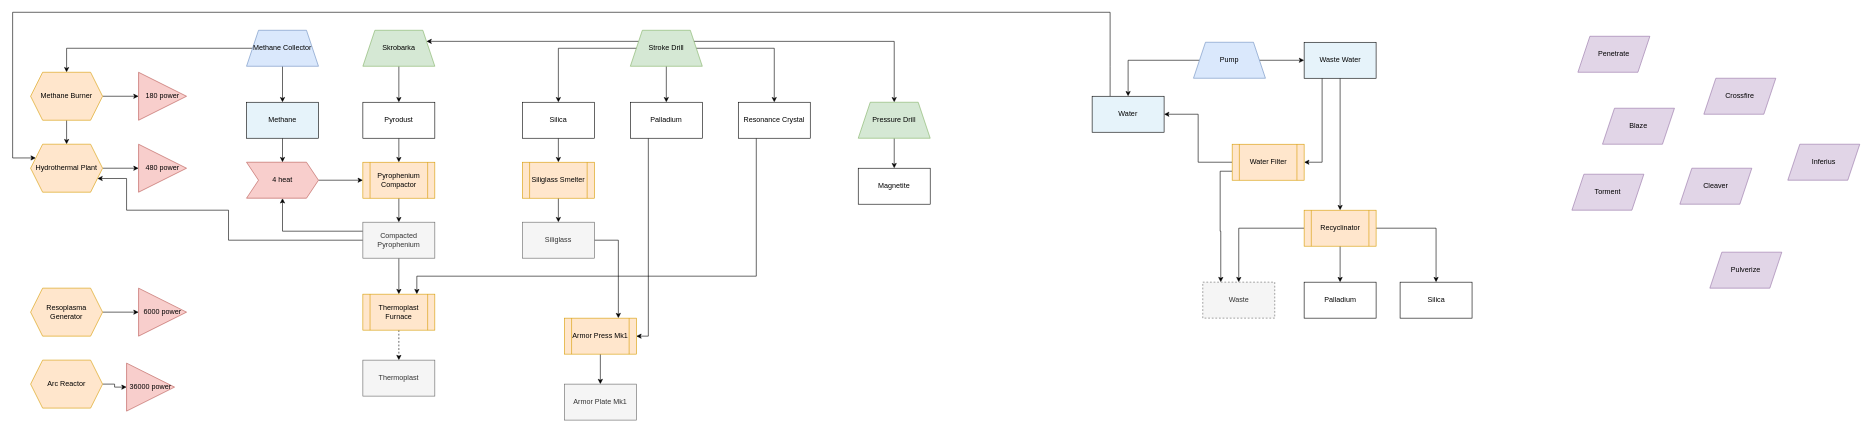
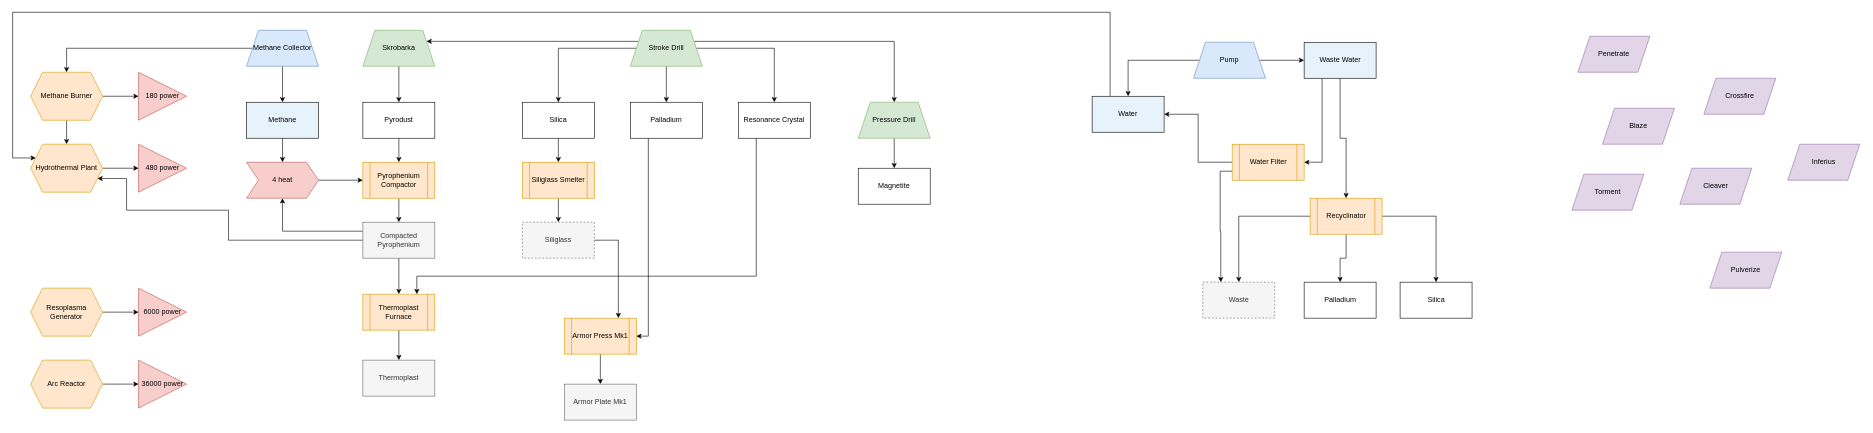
  <mxCell id="0" />
  <mxCell id="1" parent="0" />
  <mxCell id="2" value="" style="edgeStyle=orthogonalEdgeStyle;rounded=0;orthogonalLoop=1;jettySize=auto;html=1;" parent="1" source="3" target="9" edge="1"><mxGeometry relative="1" as="geometry" /></mxCell>
  <mxCell id="3" value="Pyrodust" style="rounded=0;whiteSpace=wrap;html=1;" parent="1" vertex="1"><mxGeometry x="604" y="170" width="120" height="60" as="geometry" /></mxCell>
  <mxCell id="4" style="edgeStyle=orthogonalEdgeStyle;rounded=0;orthogonalLoop=1;jettySize=auto;html=1;exitX=0;exitY=0.25;exitDx=0;exitDy=0;entryX=0.5;entryY=1;entryDx=0;entryDy=0;" parent="1" source="7" target="13" edge="1"><mxGeometry relative="1" as="geometry" /></mxCell>
  <mxCell id="5" value="" style="edgeStyle=orthogonalEdgeStyle;rounded=0;orthogonalLoop=1;jettySize=auto;html=1;" parent="1" source="7" target="73" edge="1"><mxGeometry relative="1" as="geometry" /></mxCell>
  <mxCell id="6" style="edgeStyle=orthogonalEdgeStyle;rounded=0;orthogonalLoop=1;jettySize=auto;html=1;exitX=0;exitY=0.5;exitDx=0;exitDy=0;entryX=1;entryY=0.75;entryDx=0;entryDy=0;" edge="1" parent="1" source="7" target="61"><mxGeometry relative="1" as="geometry"><Array as="points"><mxPoint x="380" y="400" /><mxPoint x="380" y="350" /><mxPoint x="210" y="350" /><mxPoint x="210" y="297" /></Array></mxGeometry></mxCell>
  <mxCell id="7" value="Compacted Pyrophenium" style="rounded=0;whiteSpace=wrap;html=1;fillColor=#f5f5f5;fontColor=#333333;strokeColor=#666666;" parent="1" vertex="1"><mxGeometry x="604" y="370" width="120" height="60" as="geometry" /></mxCell>
  <mxCell id="8" value="" style="edgeStyle=orthogonalEdgeStyle;rounded=0;orthogonalLoop=1;jettySize=auto;html=1;" parent="1" source="9" target="7" edge="1"><mxGeometry relative="1" as="geometry" /></mxCell>
  <mxCell id="9" value="Pyrophenium Compactor" style="shape=process;whiteSpace=wrap;html=1;backgroundOutline=1;fillColor=#ffe6cc;strokeColor=#d79b00;" parent="1" vertex="1"><mxGeometry x="604" y="270" width="120" height="60" as="geometry" /></mxCell>
  <mxCell id="10" value="" style="edgeStyle=orthogonalEdgeStyle;rounded=0;orthogonalLoop=1;jettySize=auto;html=1;" parent="1" source="11" target="3" edge="1"><mxGeometry relative="1" as="geometry" /></mxCell>
  <mxCell id="11" value="Skrobarka" style="shape=trapezoid;perimeter=trapezoidPerimeter;whiteSpace=wrap;html=1;fixedSize=1;fillColor=#d5e8d4;strokeColor=#82b366;" parent="1" vertex="1"><mxGeometry x="604" y="50" width="120" height="60" as="geometry" /></mxCell>
  <mxCell id="12" value="" style="edgeStyle=orthogonalEdgeStyle;rounded=0;orthogonalLoop=1;jettySize=auto;html=1;" parent="1" source="13" target="9" edge="1"><mxGeometry relative="1" as="geometry" /></mxCell>
  <mxCell id="13" value="4 heat" style="shape=step;perimeter=stepPerimeter;whiteSpace=wrap;html=1;fixedSize=1;fillColor=#f8cecc;strokeColor=#b85450;" parent="1" vertex="1"><mxGeometry x="410" y="270" width="120" height="60" as="geometry" /></mxCell>
  <mxCell id="14" value="" style="edgeStyle=orthogonalEdgeStyle;rounded=0;orthogonalLoop=1;jettySize=auto;html=1;" parent="1" source="19" target="21" edge="1"><mxGeometry relative="1" as="geometry" /></mxCell>
  <mxCell id="15" style="edgeStyle=orthogonalEdgeStyle;rounded=0;orthogonalLoop=1;jettySize=auto;html=1;exitX=1;exitY=0.5;exitDx=0;exitDy=0;" parent="1" source="19" target="26" edge="1"><mxGeometry relative="1" as="geometry" /></mxCell>
  <mxCell id="16" style="edgeStyle=orthogonalEdgeStyle;rounded=0;orthogonalLoop=1;jettySize=auto;html=1;exitX=1;exitY=0.5;exitDx=0;exitDy=0;" parent="1" source="19" target="51" edge="1"><mxGeometry relative="1" as="geometry" /></mxCell>
  <mxCell id="17" style="edgeStyle=orthogonalEdgeStyle;rounded=0;orthogonalLoop=1;jettySize=auto;html=1;exitX=1;exitY=0.25;exitDx=0;exitDy=0;" parent="1" source="19" target="70" edge="1"><mxGeometry relative="1" as="geometry" /></mxCell>
  <mxCell id="18" style="edgeStyle=orthogonalEdgeStyle;rounded=0;orthogonalLoop=1;jettySize=auto;html=1;exitX=0;exitY=0.25;exitDx=0;exitDy=0;entryX=1;entryY=0.25;entryDx=0;entryDy=0;" parent="1" source="19" target="11" edge="1"><mxGeometry relative="1" as="geometry" /></mxCell>
  <mxCell id="19" value="&lt;div&gt;Stroke Drill&lt;/div&gt;" style="shape=trapezoid;perimeter=trapezoidPerimeter;whiteSpace=wrap;html=1;fixedSize=1;fillColor=#d5e8d4;strokeColor=#82b366;" parent="1" vertex="1"><mxGeometry x="1050" y="50" width="120" height="60" as="geometry" /></mxCell>
  <mxCell id="20" style="edgeStyle=orthogonalEdgeStyle;rounded=0;orthogonalLoop=1;jettySize=auto;html=1;exitX=0.25;exitY=1;exitDx=0;exitDy=0;entryX=1;entryY=0.5;entryDx=0;entryDy=0;" parent="1" source="21" target="48" edge="1"><mxGeometry relative="1" as="geometry" /></mxCell>
  <mxCell id="21" value="Palladium" style="rounded=0;whiteSpace=wrap;html=1;" parent="1" vertex="1"><mxGeometry x="1050" y="170" width="120" height="60" as="geometry" /></mxCell>
  <mxCell id="22" value="" style="edgeStyle=orthogonalEdgeStyle;rounded=0;orthogonalLoop=1;jettySize=auto;html=1;entryX=0.5;entryY=0;entryDx=0;entryDy=0;" parent="1" source="24" target="42" edge="1"><mxGeometry relative="1" as="geometry"><mxPoint x="450" y="220" as="targetPoint" /></mxGeometry></mxCell>
  <mxCell id="23" style="edgeStyle=orthogonalEdgeStyle;rounded=0;orthogonalLoop=1;jettySize=auto;html=1;exitX=0;exitY=0.5;exitDx=0;exitDy=0;entryX=0.5;entryY=0;entryDx=0;entryDy=0;" parent="1" source="24" target="54" edge="1"><mxGeometry relative="1" as="geometry" /></mxCell>
  <mxCell id="24" value="Methane Collector" style="shape=trapezoid;perimeter=trapezoidPerimeter;whiteSpace=wrap;html=1;fixedSize=1;fillColor=#dae8fc;strokeColor=#6c8ebf;" parent="1" vertex="1"><mxGeometry x="410" y="50" width="120" height="60" as="geometry" /></mxCell>
  <mxCell id="25" value="" style="edgeStyle=orthogonalEdgeStyle;rounded=0;orthogonalLoop=1;jettySize=auto;html=1;" parent="1" source="26" target="44" edge="1"><mxGeometry relative="1" as="geometry" /></mxCell>
  <mxCell id="26" value="&lt;div&gt;Silica&lt;/div&gt;" style="rounded=0;whiteSpace=wrap;html=1;" parent="1" vertex="1"><mxGeometry x="870" y="170" width="120" height="60" as="geometry" /></mxCell>
  <mxCell id="27" value="" style="edgeStyle=orthogonalEdgeStyle;rounded=0;orthogonalLoop=1;jettySize=auto;html=1;" parent="1" source="29" target="31" edge="1"><mxGeometry relative="1" as="geometry" /></mxCell>
  <mxCell id="28" value="" style="edgeStyle=orthogonalEdgeStyle;rounded=0;orthogonalLoop=1;jettySize=auto;html=1;" parent="1" source="29" target="34" edge="1"><mxGeometry relative="1" as="geometry" /></mxCell>
  <mxCell id="29" value="Pump" style="shape=trapezoid;perimeter=trapezoidPerimeter;whiteSpace=wrap;html=1;fixedSize=1;fillColor=#dae8fc;strokeColor=#6c8ebf;" parent="1" vertex="1"><mxGeometry x="1989" y="70" width="120" height="60" as="geometry" /></mxCell>
  <mxCell id="30" style="edgeStyle=orthogonalEdgeStyle;rounded=0;orthogonalLoop=1;jettySize=auto;html=1;exitX=0.25;exitY=0;exitDx=0;exitDy=0;entryX=0;entryY=0.25;entryDx=0;entryDy=0;" parent="1" source="31" target="61" edge="1"><mxGeometry relative="1" as="geometry"><Array as="points"><mxPoint x="1850" y="110" /><mxPoint x="1850" y="20" /><mxPoint x="20" y="20" /><mxPoint x="20" y="263" /></Array></mxGeometry></mxCell>
  <mxCell id="31" value="Water" style="whiteSpace=wrap;html=1;fillColor=#E6F3FA;" parent="1" vertex="1"><mxGeometry x="1820" y="160" width="120" height="60" as="geometry" /></mxCell>
  <mxCell id="32" value="" style="edgeStyle=orthogonalEdgeStyle;rounded=0;orthogonalLoop=1;jettySize=auto;html=1;" parent="1" source="34" target="38" edge="1"><mxGeometry relative="1" as="geometry" /></mxCell>
  <mxCell id="33" style="edgeStyle=orthogonalEdgeStyle;rounded=0;orthogonalLoop=1;jettySize=auto;html=1;exitX=0.25;exitY=1;exitDx=0;exitDy=0;entryX=1;entryY=0.5;entryDx=0;entryDy=0;" parent="1" source="34" target="59" edge="1"><mxGeometry relative="1" as="geometry" /></mxCell>
  <mxCell id="34" value="Waste Water" style="whiteSpace=wrap;html=1;fillColor=#E6F3FA;" parent="1" vertex="1"><mxGeometry x="2173.5" y="70" width="120" height="60" as="geometry" /></mxCell>
  <mxCell id="35" style="edgeStyle=orthogonalEdgeStyle;rounded=0;orthogonalLoop=1;jettySize=auto;html=1;" parent="1" source="38" target="39" edge="1"><mxGeometry relative="1" as="geometry" /></mxCell>
  <mxCell id="36" value="" style="edgeStyle=orthogonalEdgeStyle;rounded=0;orthogonalLoop=1;jettySize=auto;html=1;" parent="1" source="38" target="40" edge="1"><mxGeometry relative="1" as="geometry" /></mxCell>
  <mxCell id="37" style="edgeStyle=orthogonalEdgeStyle;rounded=0;orthogonalLoop=1;jettySize=auto;html=1;exitX=0;exitY=0.5;exitDx=0;exitDy=0;" parent="1" source="38" target="56" edge="1"><mxGeometry relative="1" as="geometry" /></mxCell>
- <mxCell id="38" value="Recyclinator" style="shape=process;whiteSpace=wrap;html=1;backgroundOutline=1;fillColor=#ffe6cc;strokeColor=#d79b00;" parent="1" vertex="1"><mxGeometry x="2173.5" y="350" width="120" height="60" as="geometry" /></mxCell>
+ <mxCell id="38" value="Recyclinator" style="shape=process;whiteSpace=wrap;html=1;backgroundOutline=1;fillColor=#ffe6cc;strokeColor=#d79b00;" parent="1" vertex="1"><mxGeometry x="2183.5" y="330" width="120" height="60" as="geometry" /></mxCell>
  <mxCell id="39" value="Silica" style="rounded=0;whiteSpace=wrap;html=1;" parent="1" vertex="1"><mxGeometry x="2333.5" y="470" width="120" height="60" as="geometry" /></mxCell>
  <mxCell id="40" value="Palladium" style="rounded=0;whiteSpace=wrap;html=1;" parent="1" vertex="1"><mxGeometry x="2173.5" y="470" width="120" height="60" as="geometry" /></mxCell>
  <mxCell id="41" style="edgeStyle=orthogonalEdgeStyle;rounded=0;orthogonalLoop=1;jettySize=auto;html=1;" parent="1" source="42" target="13" edge="1"><mxGeometry relative="1" as="geometry" /></mxCell>
  <mxCell id="42" value="Methane" style="whiteSpace=wrap;html=1;fillColor=#E6F3FA;" parent="1" vertex="1"><mxGeometry x="410" y="170" width="120" height="60" as="geometry" /></mxCell>
  <mxCell id="43" value="" style="edgeStyle=orthogonalEdgeStyle;rounded=0;orthogonalLoop=1;jettySize=auto;html=1;" parent="1" source="44" target="46" edge="1"><mxGeometry relative="1" as="geometry" /></mxCell>
  <mxCell id="44" value="Siliglass Smelter" style="shape=process;whiteSpace=wrap;html=1;backgroundOutline=1;fillColor=#ffe6cc;strokeColor=#d79b00;" parent="1" vertex="1"><mxGeometry x="870" y="270" width="120" height="60" as="geometry" /></mxCell>
  <mxCell id="45" style="edgeStyle=orthogonalEdgeStyle;rounded=0;orthogonalLoop=1;jettySize=auto;html=1;exitX=1;exitY=0.5;exitDx=0;exitDy=0;entryX=0.75;entryY=0;entryDx=0;entryDy=0;" parent="1" source="46" target="48" edge="1"><mxGeometry relative="1" as="geometry" /></mxCell>
- <mxCell id="46" value="Siliglass" style="rounded=0;whiteSpace=wrap;html=1;fillColor=#f5f5f5;strokeColor=#666666;fontColor=#333333;" parent="1" vertex="1"><mxGeometry x="870" y="370" width="120" height="60" as="geometry" /></mxCell>
+ <mxCell id="46" value="Siliglass" style="rounded=0;whiteSpace=wrap;html=1;fillColor=#f5f5f5;strokeColor=#666666;fontColor=#333333;dashed=1;" parent="1" vertex="1"><mxGeometry x="870" y="370" width="120" height="60" as="geometry" /></mxCell>
  <mxCell id="47" style="edgeStyle=orthogonalEdgeStyle;rounded=0;orthogonalLoop=1;jettySize=auto;html=1;exitX=0.5;exitY=1;exitDx=0;exitDy=0;" parent="1" source="48" target="49" edge="1"><mxGeometry relative="1" as="geometry" /></mxCell>
  <mxCell id="48" value="Armor Press Mk1" style="shape=process;whiteSpace=wrap;html=1;backgroundOutline=1;fillColor=#ffe6cc;strokeColor=#d79b00;" parent="1" vertex="1"><mxGeometry x="940" y="530" width="120" height="60" as="geometry" /></mxCell>
  <mxCell id="49" value="Armor Plate Mk1" style="rounded=0;whiteSpace=wrap;html=1;fillColor=#f5f5f5;fontColor=#333333;strokeColor=#666666;" parent="1" vertex="1"><mxGeometry x="940" y="640" width="120" height="60" as="geometry" /></mxCell>
  <mxCell id="50" style="edgeStyle=orthogonalEdgeStyle;rounded=0;orthogonalLoop=1;jettySize=auto;html=1;exitX=0.25;exitY=1;exitDx=0;exitDy=0;entryX=0.75;entryY=0;entryDx=0;entryDy=0;" parent="1" source="51" target="73" edge="1"><mxGeometry relative="1" as="geometry"><Array as="points"><mxPoint x="1260" y="460" /><mxPoint x="694" y="460" /></Array></mxGeometry></mxCell>
  <mxCell id="51" value="Resonance Crystal" style="rounded=0;whiteSpace=wrap;html=1;" parent="1" vertex="1"><mxGeometry x="1230" y="170" width="120" height="60" as="geometry" /></mxCell>
  <mxCell id="52" value="" style="edgeStyle=orthogonalEdgeStyle;rounded=0;orthogonalLoop=1;jettySize=auto;html=1;" parent="1" source="54" target="55" edge="1"><mxGeometry relative="1" as="geometry" /></mxCell>
  <mxCell id="53" value="" style="edgeStyle=orthogonalEdgeStyle;rounded=0;orthogonalLoop=1;jettySize=auto;html=1;" parent="1" source="54" target="61" edge="1"><mxGeometry relative="1" as="geometry" /></mxCell>
  <mxCell id="54" value="Methane Burner" style="shape=hexagon;perimeter=hexagonPerimeter2;whiteSpace=wrap;html=1;fixedSize=1;fillColor=#ffe6cc;strokeColor=#d79b00;" parent="1" vertex="1"><mxGeometry x="50" y="120" width="120" height="80" as="geometry" /></mxCell>
  <mxCell id="55" value="&lt;div&gt;180 power&lt;/div&gt;" style="triangle;whiteSpace=wrap;html=1;fillColor=#f8cecc;strokeColor=#b85450;" parent="1" vertex="1"><mxGeometry x="230" y="120" width="80" height="80" as="geometry" /></mxCell>
  <mxCell id="56" value="Waste" style="rounded=0;whiteSpace=wrap;html=1;fillColor=#f5f5f5;fontColor=#333333;strokeColor=#666666;dashed=1;" parent="1" vertex="1"><mxGeometry x="2004.5" y="470" width="120" height="60" as="geometry" /></mxCell>
  <mxCell id="57" style="edgeStyle=orthogonalEdgeStyle;rounded=0;orthogonalLoop=1;jettySize=auto;html=1;exitX=0;exitY=0.5;exitDx=0;exitDy=0;entryX=1;entryY=0.5;entryDx=0;entryDy=0;" parent="1" source="59" target="31" edge="1"><mxGeometry relative="1" as="geometry" /></mxCell>
  <mxCell id="58" style="edgeStyle=orthogonalEdgeStyle;rounded=0;orthogonalLoop=1;jettySize=auto;html=1;exitX=0;exitY=0.75;exitDx=0;exitDy=0;entryX=0.25;entryY=0;entryDx=0;entryDy=0;" parent="1" source="59" target="56" edge="1"><mxGeometry relative="1" as="geometry" /></mxCell>
  <mxCell id="59" value="Water Filter" style="shape=process;whiteSpace=wrap;html=1;backgroundOutline=1;fillColor=#ffe6cc;strokeColor=#d79b00;" parent="1" vertex="1"><mxGeometry x="2053.5" y="240" width="120" height="60" as="geometry" /></mxCell>
  <mxCell id="60" value="" style="edgeStyle=orthogonalEdgeStyle;rounded=0;orthogonalLoop=1;jettySize=auto;html=1;" parent="1" source="61" target="62" edge="1"><mxGeometry relative="1" as="geometry" /></mxCell>
  <mxCell id="61" value="Hydrothermal Plant" style="shape=hexagon;perimeter=hexagonPerimeter2;whiteSpace=wrap;html=1;fixedSize=1;fillColor=#ffe6cc;strokeColor=#d79b00;" parent="1" vertex="1"><mxGeometry x="50" y="240" width="120" height="80" as="geometry" /></mxCell>
  <mxCell id="62" value="&lt;div&gt;480 power&lt;/div&gt;" style="triangle;whiteSpace=wrap;html=1;fillColor=#f8cecc;strokeColor=#b85450;" parent="1" vertex="1"><mxGeometry x="230" y="240" width="80" height="80" as="geometry" /></mxCell>
  <mxCell id="63" value="" style="edgeStyle=orthogonalEdgeStyle;rounded=0;orthogonalLoop=1;jettySize=auto;html=1;" parent="1" source="64" target="65" edge="1"><mxGeometry relative="1" as="geometry" /></mxCell>
  <mxCell id="64" value="Resoplasma Generator" style="shape=hexagon;perimeter=hexagonPerimeter2;whiteSpace=wrap;html=1;fixedSize=1;fillColor=#ffe6cc;strokeColor=#d79b00;" parent="1" vertex="1"><mxGeometry x="50" y="480" width="120" height="80" as="geometry" /></mxCell>
  <mxCell id="65" value="&lt;div&gt;6000 power&lt;/div&gt;" style="triangle;whiteSpace=wrap;html=1;fillColor=#f8cecc;strokeColor=#b85450;" parent="1" vertex="1"><mxGeometry x="230" y="480" width="80" height="80" as="geometry" /></mxCell>
  <mxCell id="66" value="" style="edgeStyle=orthogonalEdgeStyle;rounded=0;orthogonalLoop=1;jettySize=auto;html=1;" parent="1" source="67" target="68" edge="1"><mxGeometry relative="1" as="geometry" /></mxCell>
  <mxCell id="67" value="Arc Reactor" style="shape=hexagon;perimeter=hexagonPerimeter2;whiteSpace=wrap;html=1;fixedSize=1;fillColor=#ffe6cc;strokeColor=#d79b00;" parent="1" vertex="1"><mxGeometry x="50" y="600" width="120" height="80" as="geometry" /></mxCell>
- <mxCell id="68" value="36000 power" style="triangle;whiteSpace=wrap;html=1;fillColor=#f8cecc;strokeColor=#b85450;" parent="1" vertex="1"><mxGeometry x="210" y="605" width="80" height="80" as="geometry" /></mxCell>
+ <mxCell id="68" value="36000 power" style="triangle;whiteSpace=wrap;html=1;fillColor=#f8cecc;strokeColor=#b85450;" parent="1" vertex="1"><mxGeometry x="230" y="600" width="80" height="80" as="geometry" /></mxCell>
  <mxCell id="69" value="" style="edgeStyle=orthogonalEdgeStyle;rounded=0;orthogonalLoop=1;jettySize=auto;html=1;" parent="1" source="70" target="71" edge="1"><mxGeometry relative="1" as="geometry" /></mxCell>
  <mxCell id="70" value="Pressure Drill" style="shape=trapezoid;perimeter=trapezoidPerimeter;whiteSpace=wrap;html=1;fixedSize=1;fillColor=#d5e8d4;strokeColor=#82b366;" parent="1" vertex="1"><mxGeometry x="1430" y="170" width="120" height="60" as="geometry" /></mxCell>
  <mxCell id="71" value="Magnetite" style="rounded=0;whiteSpace=wrap;html=1;" parent="1" vertex="1"><mxGeometry x="1430" y="280" width="120" height="60" as="geometry" /></mxCell>
- <mxCell id="72" value="" style="edgeStyle=orthogonalEdgeStyle;rounded=0;orthogonalLoop=1;jettySize=auto;html=1;dashed=1;" parent="1" source="73" target="74" edge="1"><mxGeometry relative="1" as="geometry" /></mxCell>
+ <mxCell id="72" value="" style="edgeStyle=orthogonalEdgeStyle;rounded=0;orthogonalLoop=1;jettySize=auto;html=1;" parent="1" source="73" target="74" edge="1"><mxGeometry relative="1" as="geometry" /></mxCell>
  <mxCell id="73" value="Thermoplast Furnace" style="shape=process;whiteSpace=wrap;html=1;backgroundOutline=1;fillColor=#ffe6cc;strokeColor=#d79b00;" parent="1" vertex="1"><mxGeometry x="604" y="490" width="120" height="60" as="geometry" /></mxCell>
  <mxCell id="74" value="Thermoplast" style="rounded=0;whiteSpace=wrap;html=1;fillColor=#f5f5f5;fontColor=#333333;strokeColor=#666666;" parent="1" vertex="1"><mxGeometry x="604" y="600" width="120" height="60" as="geometry" /></mxCell>
  <mxCell id="75" value="Penetrate" style="shape=parallelogram;perimeter=parallelogramPerimeter;whiteSpace=wrap;html=1;fixedSize=1;fillColor=#e1d5e7;strokeColor=#9673a6;" vertex="1" parent="1"><mxGeometry x="2630" y="60" width="120" height="60" as="geometry" /></mxCell>
  <mxCell id="76" value="Pulverize" style="shape=parallelogram;perimeter=parallelogramPerimeter;whiteSpace=wrap;html=1;fixedSize=1;fillColor=#e1d5e7;strokeColor=#9673a6;" vertex="1" parent="1"><mxGeometry x="2850" y="420" width="120" height="60" as="geometry" /></mxCell>
  <mxCell id="77" value="Torment" style="shape=parallelogram;perimeter=parallelogramPerimeter;whiteSpace=wrap;html=1;fixedSize=1;fillColor=#e1d5e7;strokeColor=#9673a6;" vertex="1" parent="1"><mxGeometry x="2620" y="290" width="120" height="60" as="geometry" /></mxCell>
  <mxCell id="78" value="Cleaver" style="shape=parallelogram;perimeter=parallelogramPerimeter;whiteSpace=wrap;html=1;fixedSize=1;fillColor=#e1d5e7;strokeColor=#9673a6;" vertex="1" parent="1"><mxGeometry x="2800" y="280" width="120" height="60" as="geometry" /></mxCell>
  <mxCell id="79" value="Crossfire" style="shape=parallelogram;perimeter=parallelogramPerimeter;whiteSpace=wrap;html=1;fixedSize=1;fillColor=#e1d5e7;strokeColor=#9673a6;" vertex="1" parent="1"><mxGeometry x="2840" y="130" width="120" height="60" as="geometry" /></mxCell>
  <mxCell id="80" value="Blaze" style="shape=parallelogram;perimeter=parallelogramPerimeter;whiteSpace=wrap;html=1;fixedSize=1;fillColor=#e1d5e7;strokeColor=#9673a6;" vertex="1" parent="1"><mxGeometry x="2671" y="180" width="120" height="60" as="geometry" /></mxCell>
  <mxCell id="81" value="Inferius" style="shape=parallelogram;perimeter=parallelogramPerimeter;whiteSpace=wrap;html=1;fixedSize=1;fillColor=#e1d5e7;strokeColor=#9673a6;" vertex="1" parent="1"><mxGeometry x="2980" y="240" width="120" height="60" as="geometry" /></mxCell>
